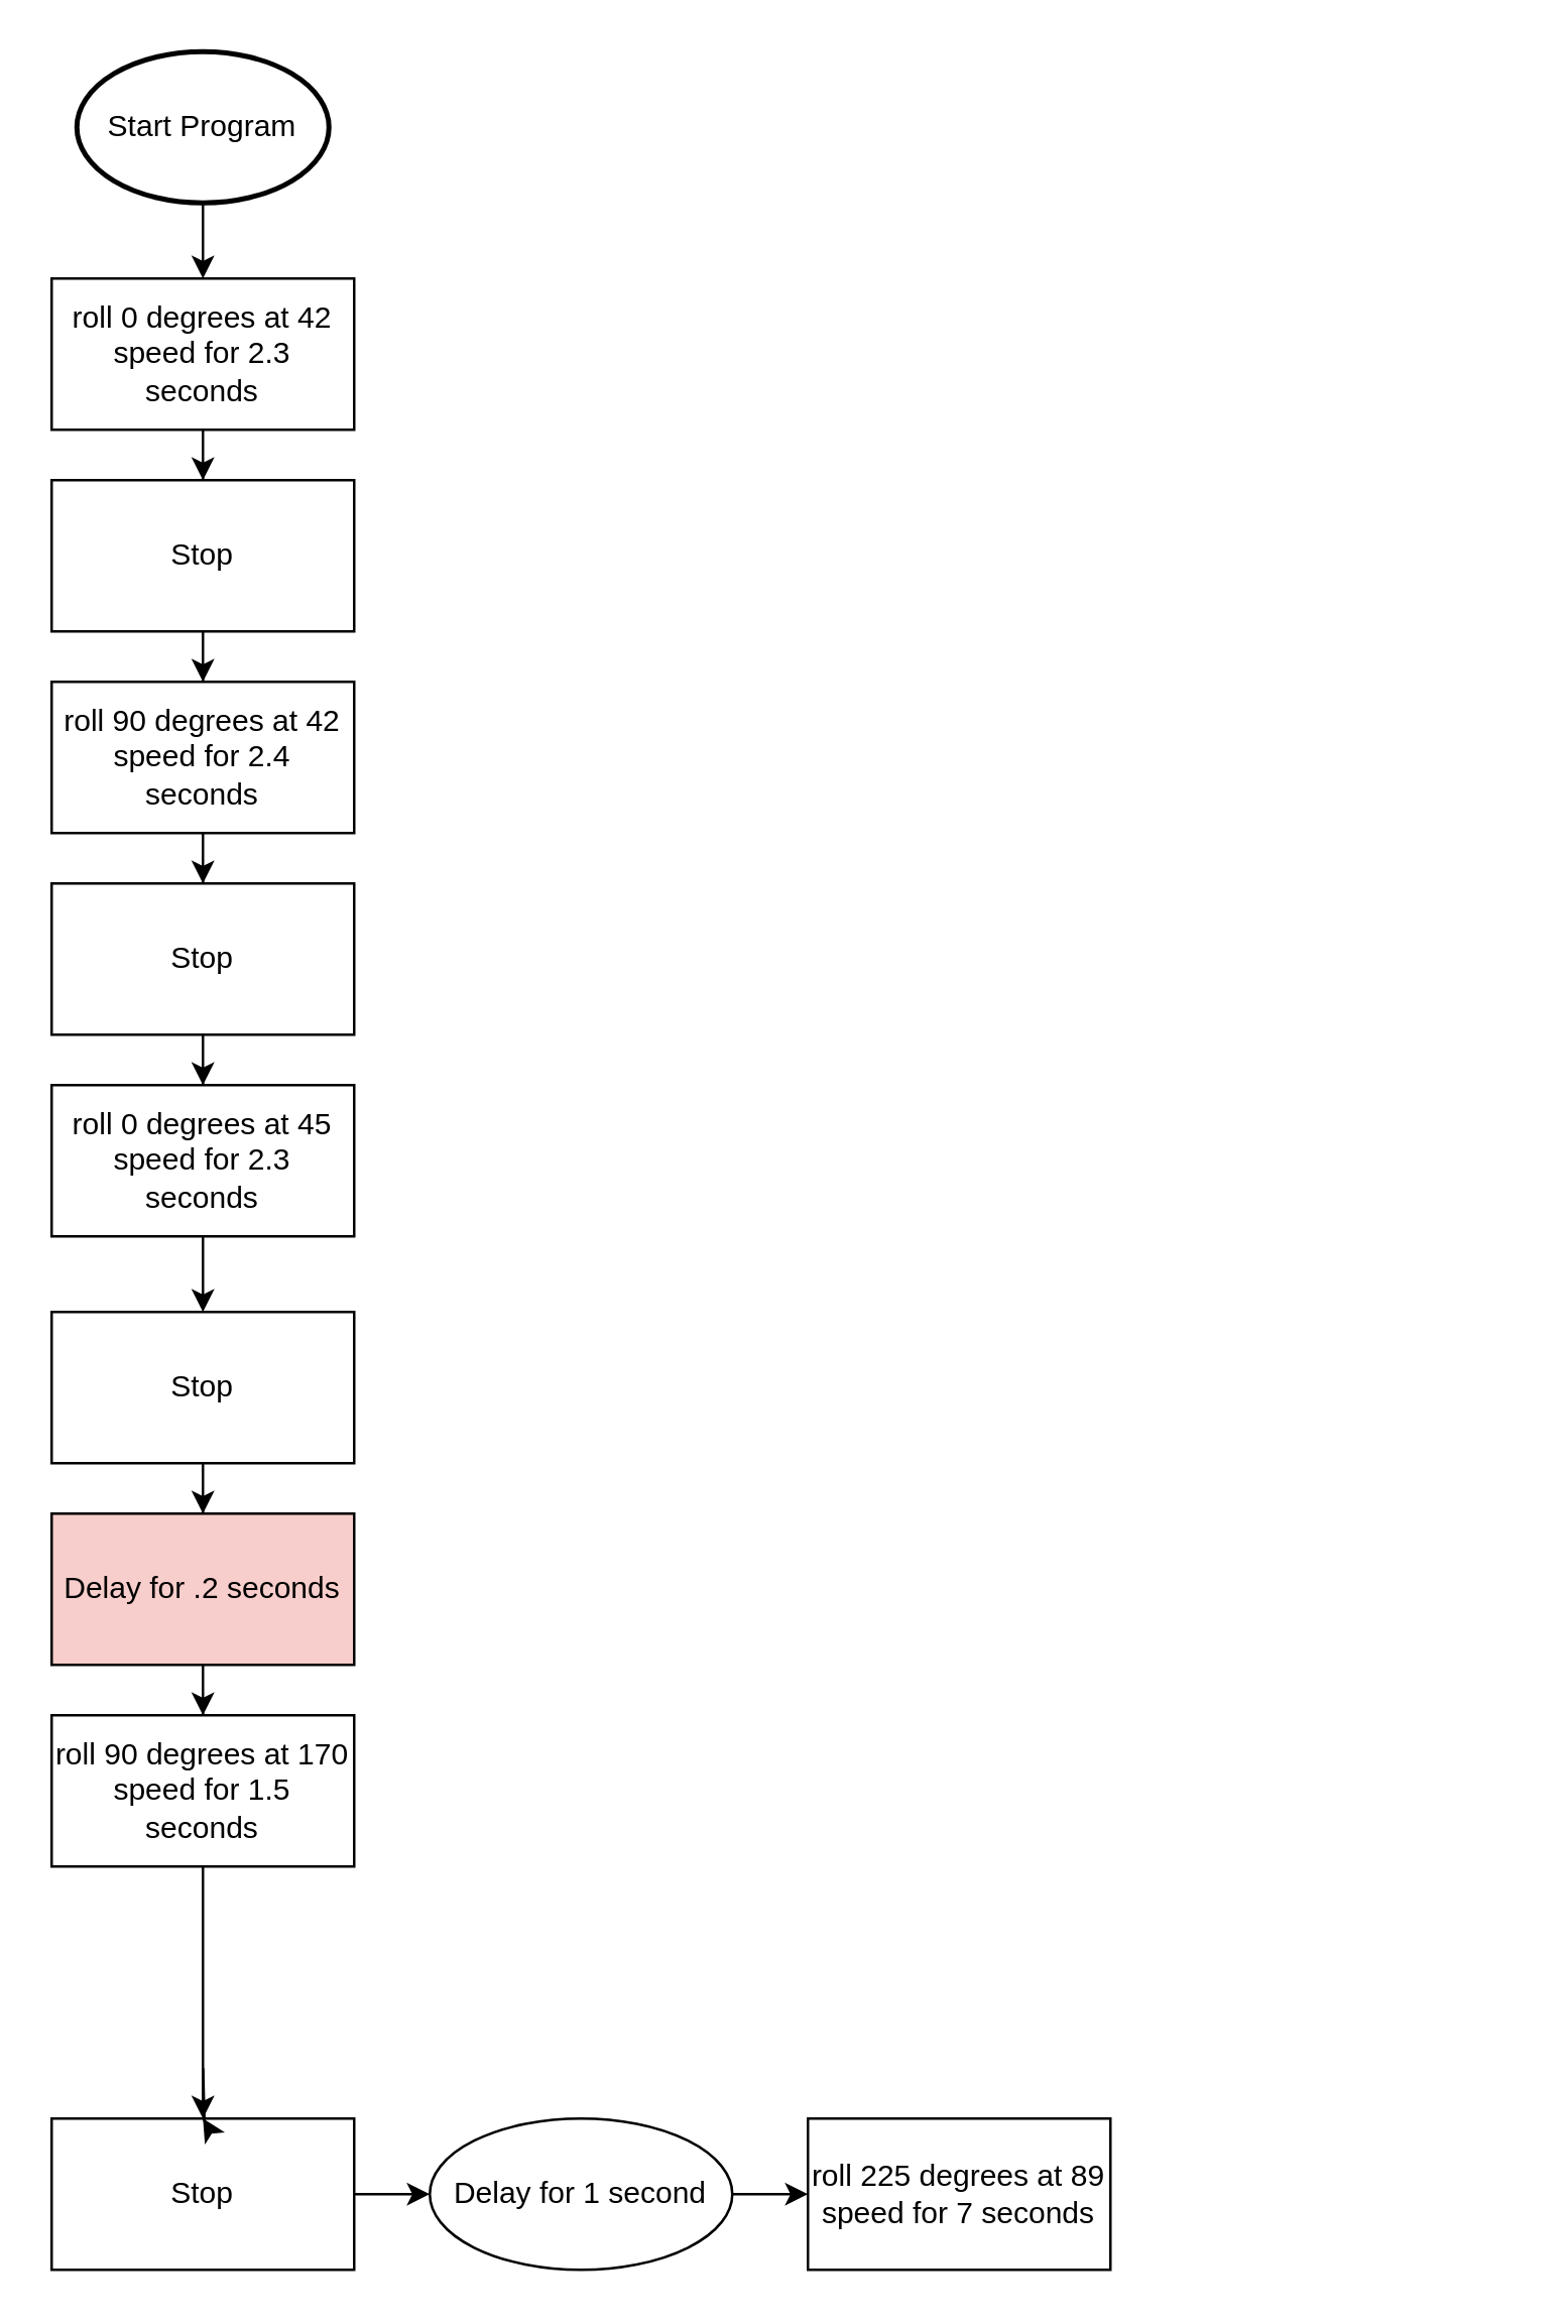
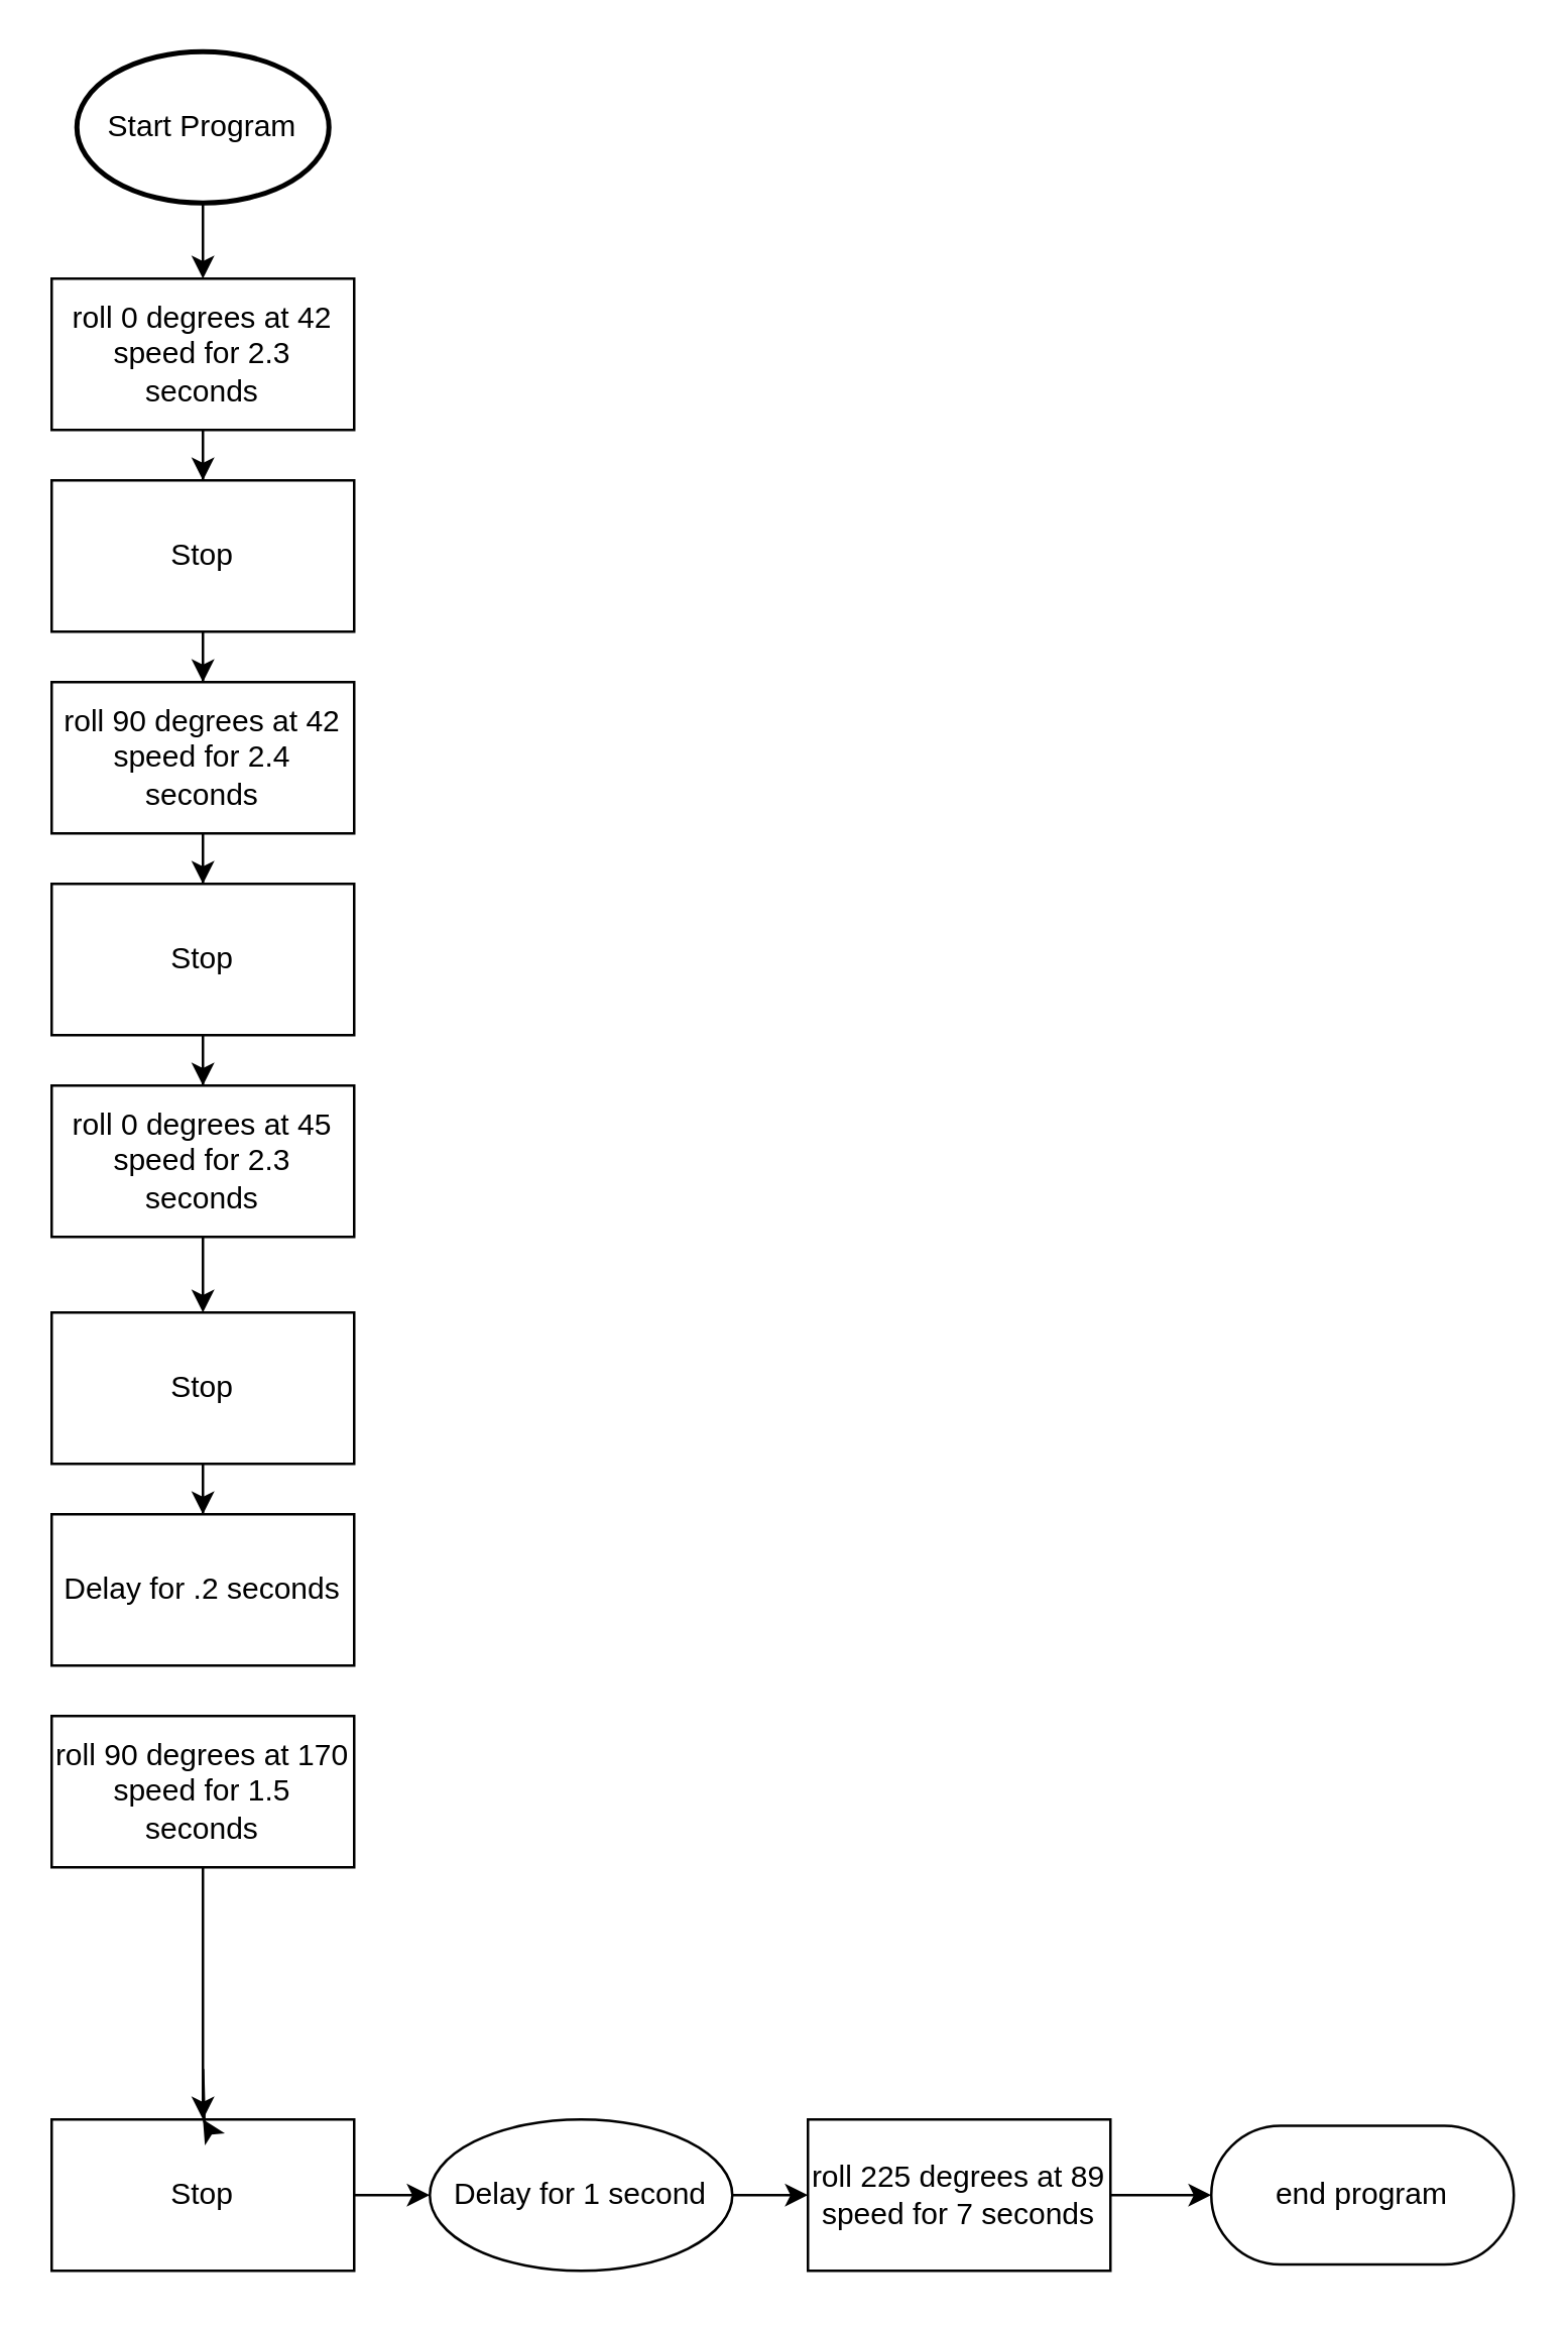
  <mxCell id="0" />
  <mxCell id="1" parent="0" />
  <mxCell id="2" style="edgeStyle=orthogonalEdgeStyle;rounded=0;orthogonalLoop=1;jettySize=auto;html=1;" parent="1" source="3" target="5" edge="1"><mxGeometry relative="1" as="geometry" /></mxCell>
  <mxCell id="3" value="Start Program" style="strokeWidth=2;html=1;shape=mxgraph.flowchart.start_1;whiteSpace=wrap;" parent="1" vertex="1"><mxGeometry x="30" y="20" width="100" height="60" as="geometry" /></mxCell>
  <mxCell id="4" style="edgeStyle=orthogonalEdgeStyle;rounded=0;orthogonalLoop=1;jettySize=auto;html=1;" edge="1" parent="1" source="5" target="15"><mxGeometry relative="1" as="geometry" /></mxCell>
  <mxCell id="5" value="roll 0 degrees at 42 speed for 2.3 seconds" style="rounded=0;whiteSpace=wrap;html=1;" parent="1" vertex="1"><mxGeometry x="20" y="110" width="120" height="60" as="geometry" /></mxCell>
  <mxCell id="6" style="edgeStyle=orthogonalEdgeStyle;rounded=0;orthogonalLoop=1;jettySize=auto;html=1;" edge="1" parent="1" source="7" target="19"><mxGeometry relative="1" as="geometry" /></mxCell>
  <mxCell id="7" value="roll 0 degrees at 45 speed for 2.3 seconds" style="rounded=0;whiteSpace=wrap;html=1;" parent="1" vertex="1"><mxGeometry x="20" y="430" width="120" height="60" as="geometry" /></mxCell>
- <mxCell id="8" style="edgeStyle=orthogonalEdgeStyle;rounded=0;orthogonalLoop=1;jettySize=auto;html=1;" edge="1" parent="1" source="9" target="11"><mxGeometry relative="1" as="geometry" /></mxCell>
- <mxCell id="9" value="Delay for .2 seconds" style="rounded=0;whiteSpace=wrap;html=1;fillColor=#f8cecc;" parent="1" vertex="1"><mxGeometry x="20" y="600" width="120" height="60" as="geometry" /></mxCell>
+ <mxCell id="9" value="Delay for .2 seconds" style="rounded=0;whiteSpace=wrap;html=1;" parent="1" vertex="1"><mxGeometry x="20" y="600" width="120" height="60" as="geometry" /></mxCell>
  <mxCell id="10" style="edgeStyle=orthogonalEdgeStyle;rounded=0;orthogonalLoop=1;jettySize=auto;html=1;" edge="1" parent="1" source="11" target="13"><mxGeometry relative="1" as="geometry"><mxPoint x="80" y="770" as="targetPoint" /></mxGeometry></mxCell>
  <mxCell id="11" value="roll 90 degrees at 170 speed for 1.5 seconds" style="rounded=0;whiteSpace=wrap;html=1;" parent="1" vertex="1"><mxGeometry x="20" y="680" width="120" height="60" as="geometry" /></mxCell>
  <mxCell id="12" style="edgeStyle=orthogonalEdgeStyle;rounded=0;orthogonalLoop=1;jettySize=auto;html=1;" edge="1" parent="1" source="13" target="24"><mxGeometry relative="1" as="geometry" /></mxCell>
  <mxCell id="13" value="Stop" style="rounded=0;whiteSpace=wrap;html=1;" parent="1" vertex="1"><mxGeometry x="20" y="840" width="120" height="60" as="geometry" /></mxCell>
  <mxCell id="14" value="" style="edgeStyle=orthogonalEdgeStyle;rounded=0;orthogonalLoop=1;jettySize=auto;html=1;" edge="1" parent="1" source="15" target="17"><mxGeometry relative="1" as="geometry" /></mxCell>
  <mxCell id="15" value="Stop" style="rounded=0;whiteSpace=wrap;html=1;" vertex="1" parent="1"><mxGeometry x="20" y="190" width="120" height="60" as="geometry" /></mxCell>
  <mxCell id="16" style="edgeStyle=orthogonalEdgeStyle;rounded=0;orthogonalLoop=1;jettySize=auto;html=1;" edge="1" parent="1" source="17" target="21"><mxGeometry relative="1" as="geometry" /></mxCell>
  <mxCell id="17" value="roll 90 degrees at 42 speed for 2.4 seconds" style="rounded=0;whiteSpace=wrap;html=1;" vertex="1" parent="1"><mxGeometry x="20" y="270" width="120" height="60" as="geometry" /></mxCell>
  <mxCell id="18" style="edgeStyle=orthogonalEdgeStyle;rounded=0;orthogonalLoop=1;jettySize=auto;html=1;" edge="1" parent="1" source="19" target="9"><mxGeometry relative="1" as="geometry" /></mxCell>
  <mxCell id="19" value="Stop" style="rounded=0;whiteSpace=wrap;html=1;" vertex="1" parent="1"><mxGeometry x="20" y="520" width="120" height="60" as="geometry" /></mxCell>
  <mxCell id="20" style="edgeStyle=orthogonalEdgeStyle;rounded=0;orthogonalLoop=1;jettySize=auto;html=1;" edge="1" parent="1" source="21" target="7"><mxGeometry relative="1" as="geometry" /></mxCell>
  <mxCell id="21" value="Stop" style="rounded=0;whiteSpace=wrap;html=1;" vertex="1" parent="1"><mxGeometry x="20" y="350" width="120" height="60" as="geometry" /></mxCell>
  <mxCell id="22" style="edgeStyle=orthogonalEdgeStyle;rounded=0;orthogonalLoop=1;jettySize=auto;html=1;" edge="1" parent="1" target="13"><mxGeometry relative="1" as="geometry"><mxPoint x="80.059" y="820" as="sourcePoint" /></mxGeometry></mxCell>
  <mxCell id="23" style="edgeStyle=orthogonalEdgeStyle;rounded=0;orthogonalLoop=1;jettySize=auto;html=1;" edge="1" parent="1" source="24" target="26"><mxGeometry relative="1" as="geometry" /></mxCell>
  <mxCell id="24" value="Delay for 1 second" style="ellipse;whiteSpace=wrap;html=1;" vertex="1" parent="1"><mxGeometry x="170" y="840" width="120" height="60" as="geometry" /></mxCell>
+ <mxCell id="25" style="edgeStyle=orthogonalEdgeStyle;rounded=0;orthogonalLoop=1;jettySize=auto;html=1;" edge="1" parent="1" source="26" target="27"><mxGeometry relative="1" as="geometry" /></mxCell>
  <mxCell id="26" value="roll 225 degrees at 89 speed for 7 seconds" style="rounded=0;whiteSpace=wrap;html=1;" vertex="1" parent="1"><mxGeometry x="320" y="840" width="120" height="60" as="geometry" /></mxCell>
+ <mxCell id="27" value="end program" style="html=1;dashed=0;whiteSpace=wrap;shape=mxgraph.dfd.start" vertex="1" parent="1"><mxGeometry x="480" y="842.5" width="120" height="55" as="geometry" /></mxCell>
